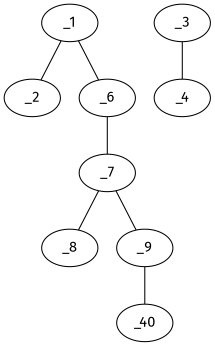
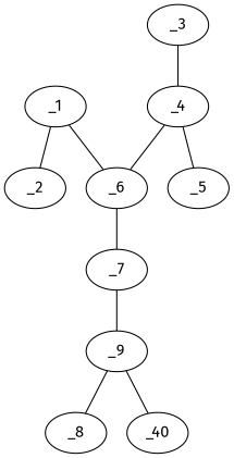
  graph {
    fontname="Fira Sans"
    node [charge=0 chem=4 fontname="Fira Sans" symbol="N  " x=2.809 y=-2.2694]
    edge [fontname="Fira Sans" valence=1]
    _1 [chem=1 symbol="C  " x=2.309]
    _2 [x=3.309]
    _6 [chem=1 symbol="C  " y=0.2694]
+   _5 [chem=1 symbol="C  " x=2 y=-1.3184]
    _3 [x=3.618 y=-1.3184]
    _4 [y=-0.7306]
    _7 [chem=1 symbol="C  " x=3.6751 y=0.7694]
    _8 [chem=2 symbol="O  " x=4.5411 y=0.2694]
    _9 [x=3.6751 y=1.7694]
    n10 [label=_40 x=4.5411 y=2.2694]
    _1 -- _2
    _1 -- _6 [valence=2]
    _6 -- _7
    _3 -- _4
-   _7 -- _8 [valence=2]
+   _4 -- _6
+   _4 -- _5
+   _9 -- _8 [valence=2]
    _7 -- _9
    _9 -- n10
  }
